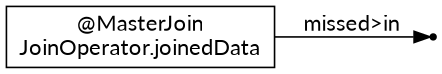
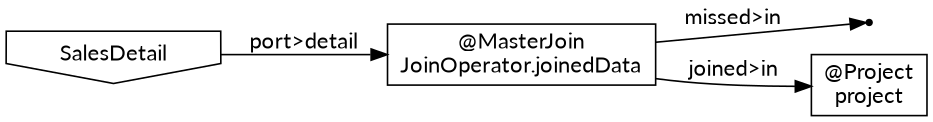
  digraph {
    fontname=Lato
    rankdir=LR
    node [fontname=Lato shape=box]
    edge [fontname=Lato]
    "12c97d5f-0dec-4770-83c3-ea49f960fd18" [shape=point]
    n2 [label="@MasterJoin\nJoinOperator.joinedData"]
+   n3 [label="@Project\nproject"]
+   n4 [label=SalesDetail shape=invhouse]
    n2 -> "12c97d5f-0dec-4770-83c3-ea49f960fd18" [label="missed>in"]
+   n2 -> n3 [label="joined>in"]
+   n4 -> n2 [label="port>detail"]
  }
